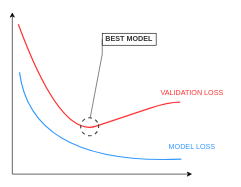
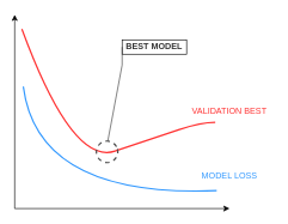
  <mxCell id="0" />
  <mxCell id="1" parent="0" />
  <mxCell id="2" value="" style="endArrow=classic;html=1;rounded=0;" edge="1" parent="1"><mxGeometry width="50" height="50" relative="1" as="geometry"><mxPoint x="20" y="290" as="sourcePoint" /><mxPoint x="20" y="20" as="targetPoint" /></mxGeometry></mxCell>
  <mxCell id="3" value="" style="endArrow=classic;html=1;rounded=0;" edge="1" parent="1"><mxGeometry width="50" height="50" relative="1" as="geometry"><mxPoint x="20" y="290" as="sourcePoint" /><mxPoint x="320" y="290" as="targetPoint" /></mxGeometry></mxCell>
  <mxCell id="4" value="" style="curved=1;endArrow=none;html=1;rounded=0;endFill=0;fillColor=#dae8fc;strokeColor=#3399FF;strokeWidth=2;" edge="1" parent="1"><mxGeometry width="50" height="50" relative="1" as="geometry"><mxPoint x="32" y="120" as="sourcePoint" /><mxPoint x="302" y="265" as="targetPoint" /><Array as="points"><mxPoint x="52" y="275" /></Array></mxGeometry></mxCell>
  <mxCell id="5" value="" style="curved=1;endArrow=none;html=1;rounded=0;endFill=0;fillColor=#f8cecc;strokeColor=#FF3333;strokeWidth=2;" edge="1" parent="1"><mxGeometry width="50" height="50" relative="1" as="geometry"><mxPoint x="30" y="40" as="sourcePoint" /><mxPoint x="300" y="170" as="targetPoint" /><Array as="points"><mxPoint x="100" y="230" /><mxPoint x="220" y="190" /><mxPoint x="280" y="170" /></Array></mxGeometry></mxCell>
- <mxCell id="6" value="&lt;span style=&quot;font-weight: normal&quot;&gt;&lt;font face=&quot;Helvetica&quot;&gt;VALIDATION LOSS&lt;/font&gt;&lt;/span&gt;" style="text;html=1;strokeColor=none;fillColor=none;align=center;verticalAlign=middle;whiteSpace=wrap;rounded=0;fontColor=#FF3333;fontFamily=Roboto;fontSource=https%3A%2F%2Ffonts.googleapis.com%2Fcss%3Ffamily%3DRoboto;fontStyle=1" vertex="1" parent="1"><mxGeometry x="260" y="140" width="120" height="30" as="geometry" /></mxCell>
+ <mxCell id="6" value="&lt;span style=&quot;font-weight: normal&quot;&gt;&lt;font face=&quot;Helvetica&quot;&gt;VALIDATION BEST&lt;/font&gt;&lt;/span&gt;" style="text;html=1;strokeColor=none;fillColor=none;align=center;verticalAlign=middle;whiteSpace=wrap;rounded=0;fontColor=#FF3333;fontFamily=Roboto;fontSource=https%3A%2F%2Ffonts.googleapis.com%2Fcss%3Ffamily%3DRoboto;fontStyle=1" vertex="1" parent="1"><mxGeometry x="260" y="140" width="120" height="30" as="geometry" /></mxCell>
  <mxCell id="7" value="&lt;span style=&quot;font-weight: normal&quot;&gt;&lt;font face=&quot;Helvetica&quot;&gt;MODEL LOSS&lt;/font&gt;&lt;/span&gt;" style="text;html=1;strokeColor=none;fillColor=none;align=center;verticalAlign=middle;whiteSpace=wrap;rounded=0;fontColor=#3399FF;fontFamily=Roboto;fontSource=https%3A%2F%2Ffonts.googleapis.com%2Fcss%3Ffamily%3DRoboto;fontStyle=1" vertex="1" parent="1"><mxGeometry x="260" y="230" width="120" height="30" as="geometry" /></mxCell>
  <mxCell id="8" value="" style="ellipse;whiteSpace=wrap;html=1;aspect=fixed;fontFamily=Helvetica;fontColor=#3399FF;fillColor=none;dashed=1;strokeWidth=2;rotation=-15;strokeColor=#4D4D4D;" vertex="1" parent="1"><mxGeometry x="134" y="196" width="30" height="30" as="geometry" /></mxCell>
  <mxCell id="9" value="&lt;font color=&quot;#333333&quot;&gt;&lt;b&gt;BEST MODEL&lt;/b&gt;&lt;/font&gt;" style="text;html=1;strokeColor=default;fillColor=none;align=center;verticalAlign=middle;whiteSpace=wrap;rounded=0;fontFamily=Helvetica;fontColor=#3399FF;spacing=0;" vertex="1" parent="1"><mxGeometry x="170" y="55" width="90" height="20" as="geometry" /></mxCell>
  <mxCell id="10" value="" style="endArrow=none;html=1;rounded=0;fontFamily=Helvetica;fontColor=#333333;strokeColor=#333333;strokeWidth=1;" edge="1" parent="1"><mxGeometry width="50" height="50" relative="1" as="geometry"><mxPoint x="150" y="196" as="sourcePoint" /><mxPoint x="170" y="90" as="targetPoint" /></mxGeometry></mxCell>
  <mxCell id="11" value="" style="endArrow=none;html=1;rounded=0;fontFamily=Helvetica;fontColor=#333333;strokeColor=#333333;strokeWidth=1;entryX=0;entryY=0.5;entryDx=0;entryDy=0;" edge="1" parent="1" target="9"><mxGeometry width="50" height="50" relative="1" as="geometry"><mxPoint x="170" y="90" as="sourcePoint" /><mxPoint x="160" y="660" as="targetPoint" /></mxGeometry></mxCell>
